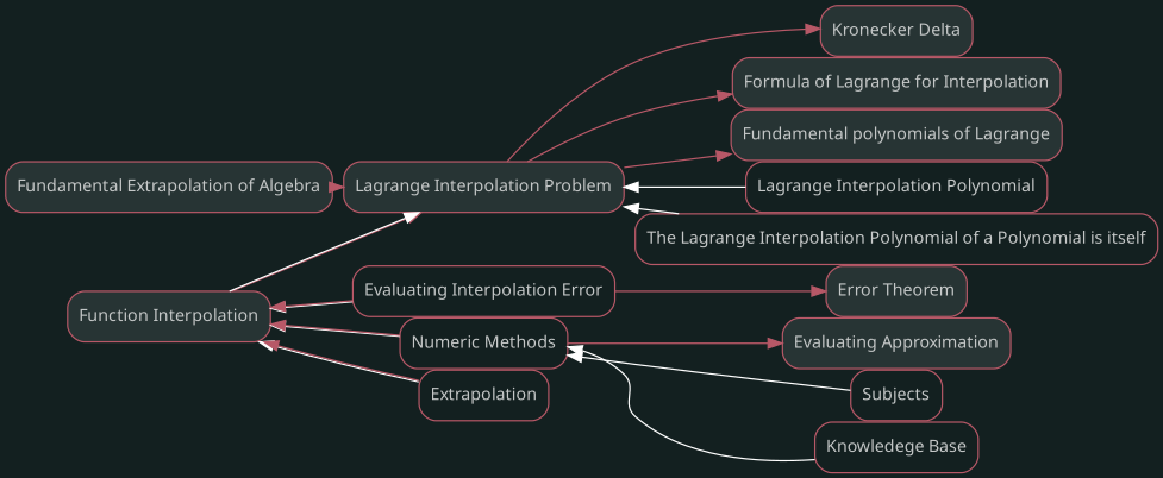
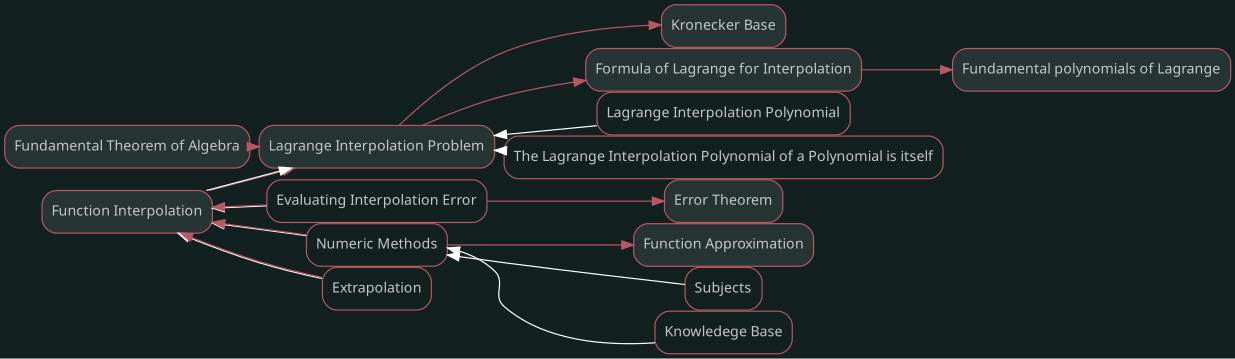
  digraph {
    bgcolor="#132020"
    nodesep=0
    rankdir=LR
    ranksep=0
    node [color="#b75867" fillcolor="#273434" fontcolor="#c4c7c7" fontname=sans fontsize="12px" labelfontname=sans shape=rectangle style="rounded,filled"]
    edge [color="#b75867"]
    n1 [label="Function Interpolation"]
    n2 [label="Lagrange Interpolation Problem"]
    n3 [fillcolor="#FFFFFF" label="Evaluating Interpolation Error" style=rounded]
    n4 [fillcolor="#FFFFFF" label="Numeric Methods" style=rounded]
    n5 [fillcolor="#FFFFFF" label=Extrapolation style=rounded]
-   n6 [label="Kronecker Delta"]
+   n6 [label="Kronecker Base"]
    n7 [label="Formula of Lagrange for Interpolation"]
    n8 [label="Fundamental polynomials of Lagrange"]
-   n9 [label="Fundamental Extrapolation of Algebra"]
+   n9 [label="Fundamental Theorem of Algebra"]
    n10 [fillcolor="#FFFFFF" label="Lagrange Interpolation Polynomial" style=rounded]
    n11 [fillcolor="#FFFFFF" label="The Lagrange Interpolation Polynomial of a Polynomial is itself" style=rounded]
    n12 [label="Error Theorem"]
-   n13 [label="Evaluating Approximation"]
+   n13 [label="Function Approximation"]
    n14 [fillcolor="#FFFFFF" label=Subjects style=rounded]
    n15 [fillcolor="#FFFFFF" label="Knowledege Base" style=rounded]
    subgraph sub_1 {
      n1
      n2
    }
    subgraph sub_2 {
      n1
      n3
      n4
      n5
    }
    subgraph sub_3 {
      n2
      n6
      n7
      n8
      n9
    }
    subgraph sub_4 {
      n1
      n2
      n10
      n11
    }
    subgraph sub_5 {
      n1
      n3
      n12
    }
    subgraph sub_6 {
    }
    subgraph sub_7 {
      n1
      n4
      n13
    }
    subgraph sub_8 {
      n4
      n14
      n15
    }
    subgraph sub_9 {
      n1
      n5
    }
    subgraph sub_10 {
    }
    n1 -> n2
    n1 -> n3 [color="#FFFFFF" dir=back]
    n1 -> n4 [color="#FFFFFF" dir=back]
    n1 -> n5 [color="#FFFFFF" dir=back]
    n2 -> n1 [color="#FFFFFF" dir=back]
    n2 -> n6
    n2 -> n7
-   n2 -> n8
+   n7 -> n8
    n2 -> n10 [color="#FFFFFF" dir=back]
    n2 -> n11 [color="#FFFFFF" dir=back]
    n3 -> n1
    n3 -> n12
    n4 -> n1
    n4 -> n13
    n4 -> n14 [color="#FFFFFF" dir=back]
    n4 -> n15 [color="#FFFFFF" dir=back]
    n5 -> n1
    n9 -> n2
  }
